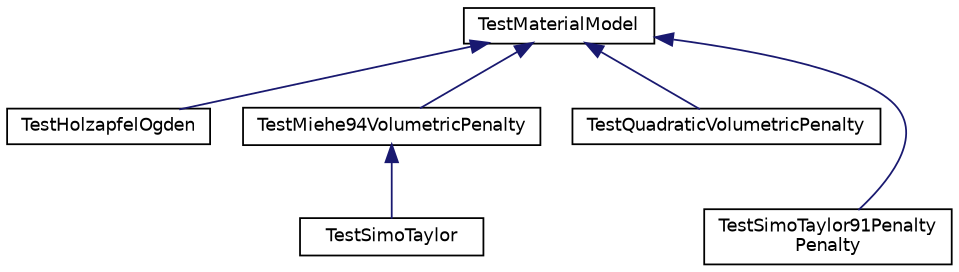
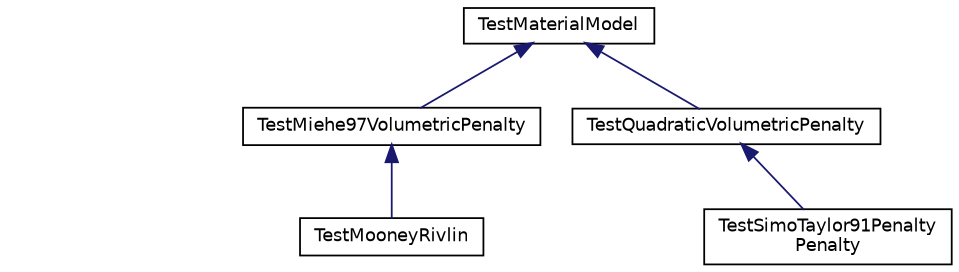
  digraph {
    rankdir=TB
    node [color=black fillcolor=white fontname=Helvetica fontsize=10 shape=record style=filled]
    edge [color=midnightblue dir=back fontname=Helvetica fontsize=10 labelfontname=Helvetica labelfontsize=10 style=solid]
    n1 [height=0.2 label=TestMaterialModel width=0.4]
-   n2 [height=0.2 label=TestHolzapfelOgden width=0.4]
-   n3 [height=0.2 label=TestMiehe94VolumetricPenalty width=0.4]
+   n3 [height=0.2 label=TestMiehe97VolumetricPenalty width=0.4]
    n4 [height=0.2 label=TestQuadraticVolumetricPenalty width=0.4]
    n5 [height=0.2 label="TestSimoTaylor91Penalty\lPenalty" width=0.4]
-   n6 [height=0.2 label=TestSimoTaylor width=0.4]
-   n1 -> n2
+   n6 [height=0.2 label=TestMooneyRivlin width=0.4]
    n1 -> n3
    n1 -> n4
-   n1 -> n5
+   n4 -> n5
    n3 -> n6
  }
